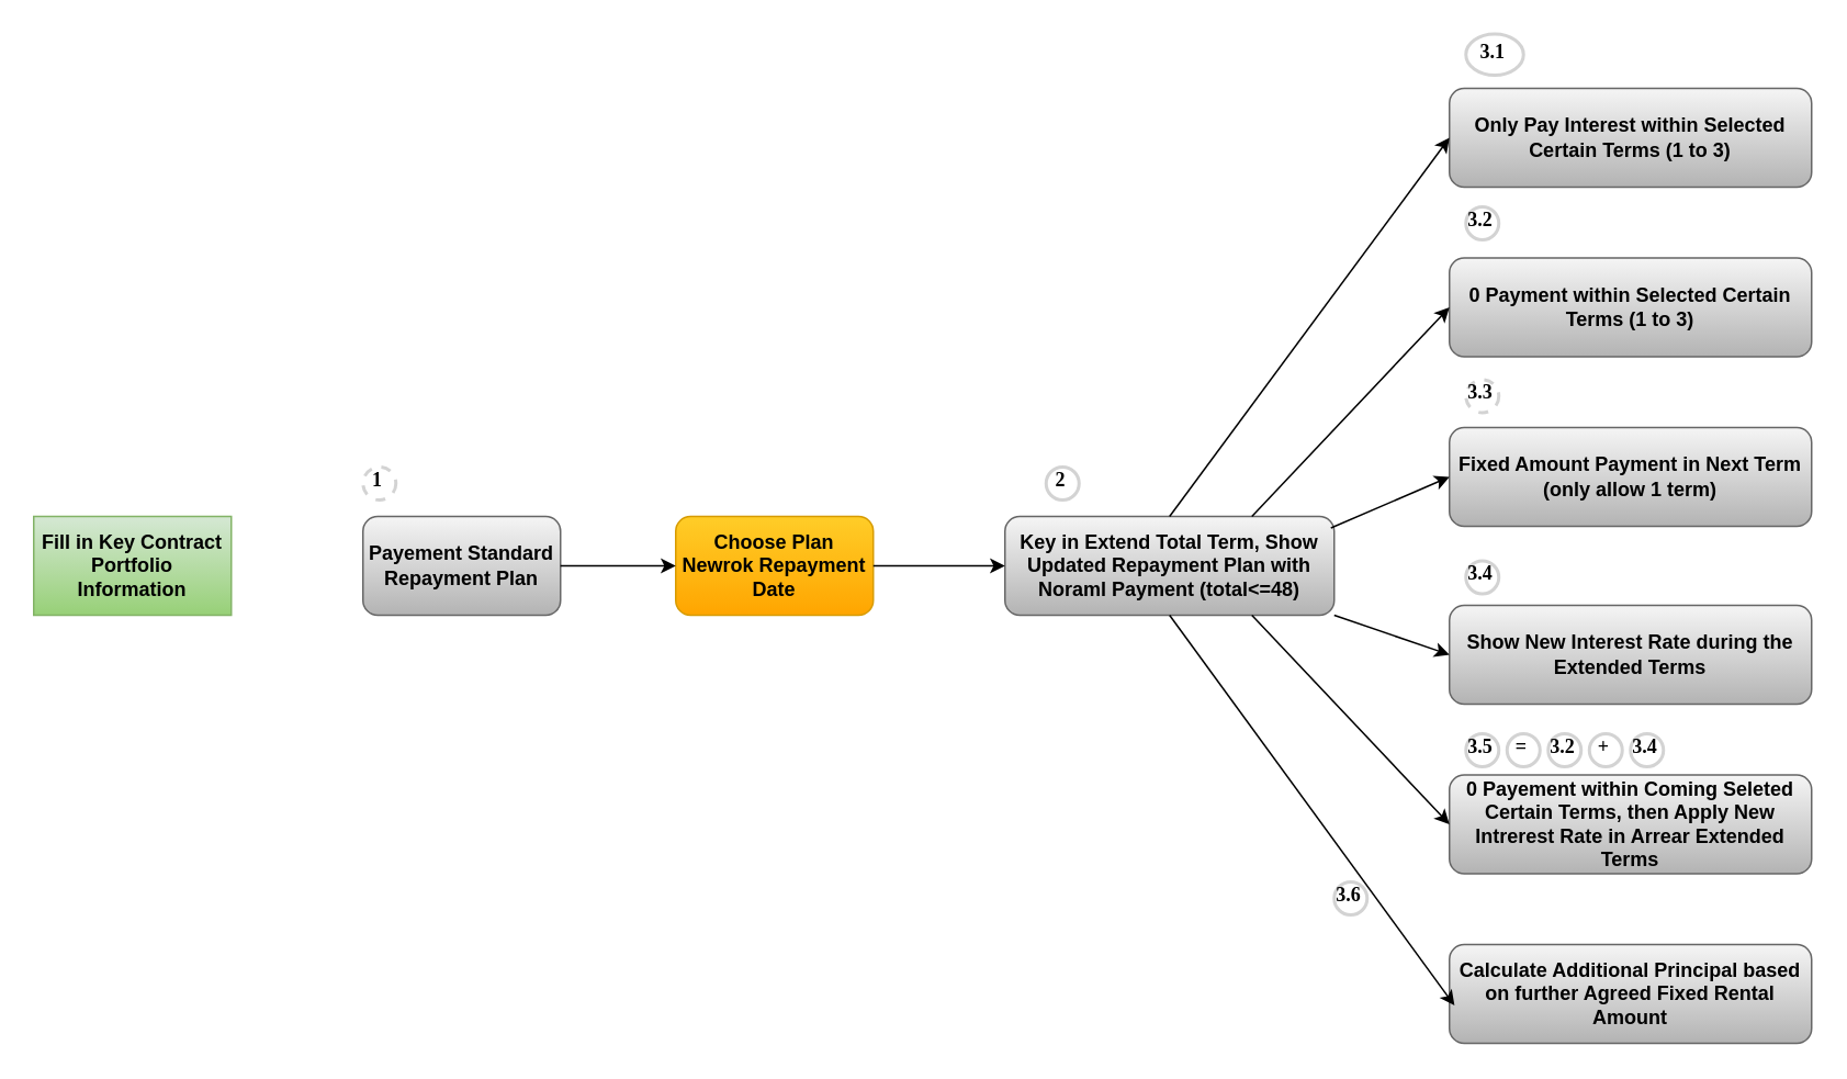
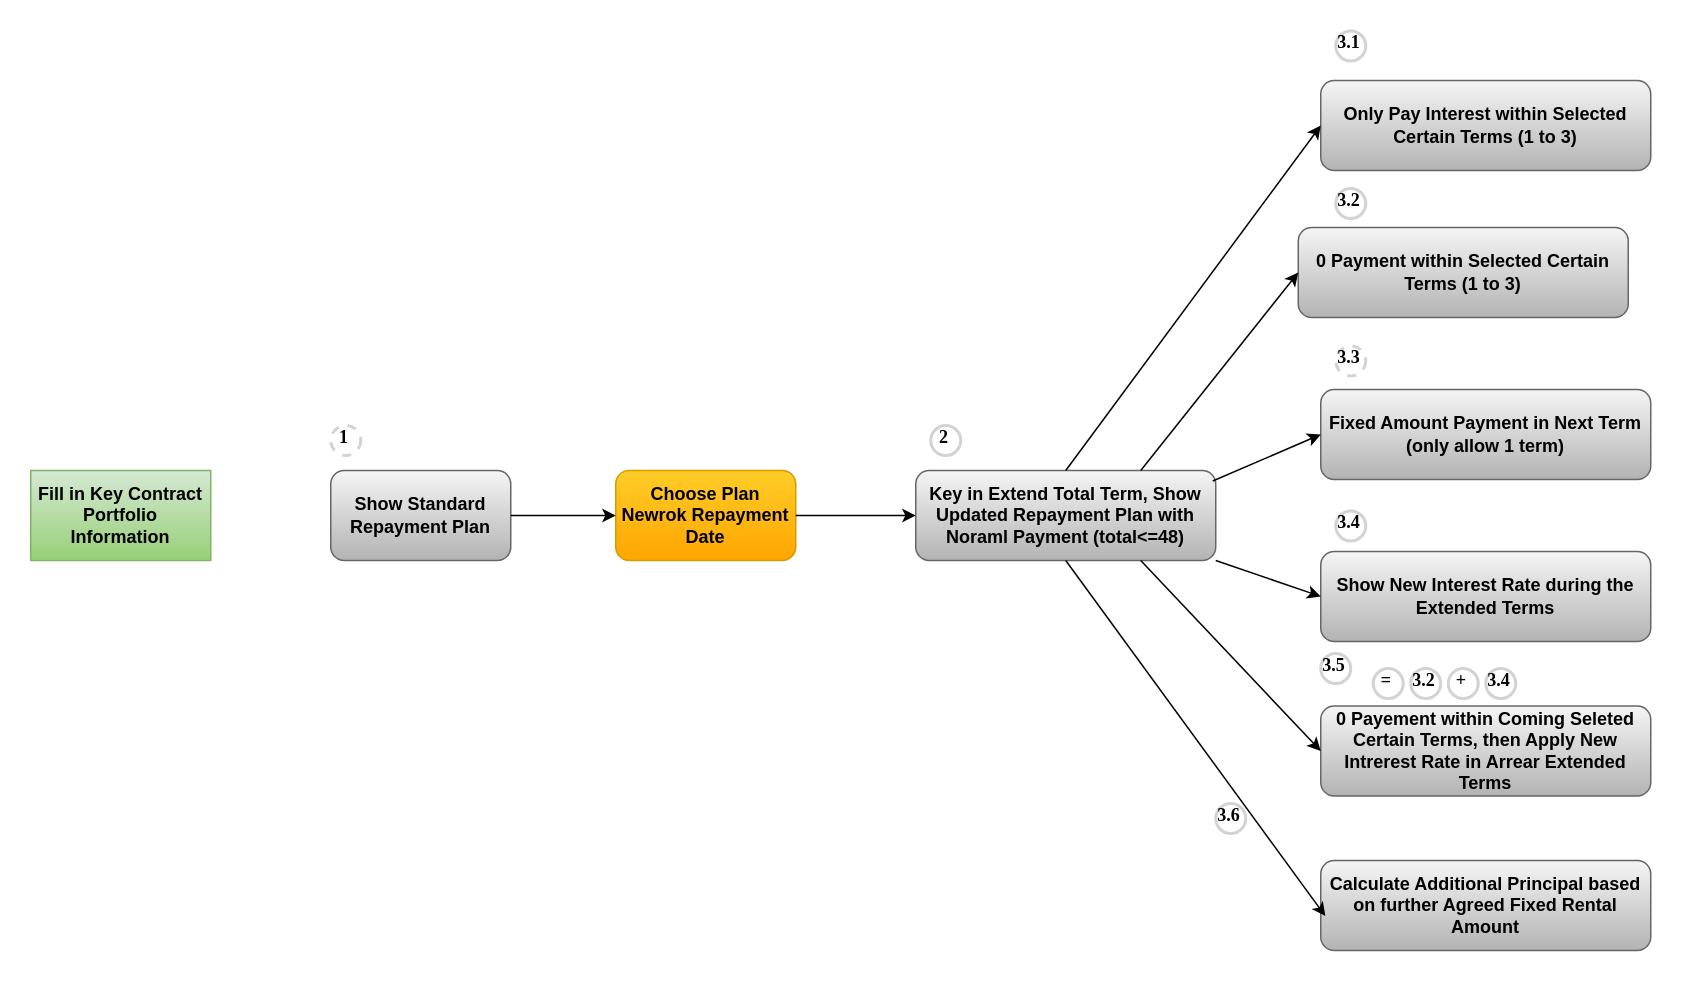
  <mxCell id="0" />
  <mxCell id="1" parent="0" />
  <mxCell id="2" value="Fill in Key Contract Portfolio Information" style="whiteSpace=wrap;html=1;fillColor=#d5e8d4;strokeColor=#82b366;gradientColor=#97d077;fontStyle=1;rounded=0;" vertex="1" parent="1"><mxGeometry x="20" y="313" width="120" height="60" as="geometry" /></mxCell>
- <mxCell id="3" value="Payement Standard Repayment Plan" style="rounded=1;whiteSpace=wrap;html=1;gradientColor=#b3b3b3;fillColor=#f5f5f5;strokeColor=#666666;fontStyle=1" vertex="1" parent="1"><mxGeometry x="220" y="313" width="120" height="60" as="geometry" /></mxCell>
+ <mxCell id="3" value="Show Standard Repayment Plan" style="rounded=1;whiteSpace=wrap;html=1;gradientColor=#b3b3b3;fillColor=#f5f5f5;strokeColor=#666666;fontStyle=1" vertex="1" parent="1"><mxGeometry x="220" y="313" width="120" height="60" as="geometry" /></mxCell>
  <mxCell id="4" value="1" style="ellipse;whiteSpace=wrap;html=1;aspect=fixed;strokeWidth=2;fontFamily=Tahoma;spacingBottom=4;spacingRight=2;strokeColor=#d3d3d3;fontStyle=1;dashed=1;" vertex="1" parent="1"><mxGeometry x="220" y="283" width="20" height="20" as="geometry" /></mxCell>
  <mxCell id="5" value="Choose Plan Newrok Repayment Date" style="rounded=1;whiteSpace=wrap;html=1;fillColor=#ffcd28;strokeColor=#d79b00;gradientColor=#ffa500;fontStyle=1" vertex="1" parent="1"><mxGeometry x="410" y="313" width="120" height="60" as="geometry" /></mxCell>
  <mxCell id="6" value="" style="endArrow=classic;html=1;entryX=0;entryY=0.5;entryDx=0;entryDy=0;fontStyle=1" edge="1" parent="1" target="5"><mxGeometry width="50" height="50" relative="1" as="geometry"><mxPoint x="340" y="343" as="sourcePoint" /><mxPoint x="230" y="353" as="targetPoint" /></mxGeometry></mxCell>
  <mxCell id="7" value="Key in Extend Total Term, Show Updated Repayment Plan with Noraml Payment (total&amp;lt;=48)" style="rounded=1;whiteSpace=wrap;html=1;gradientColor=#b3b3b3;fillColor=#f5f5f5;strokeColor=#666666;fontStyle=1" vertex="1" parent="1"><mxGeometry x="610" y="313" width="200" height="60" as="geometry" /></mxCell>
  <mxCell id="8" value="" style="endArrow=classic;html=1;fontStyle=1" edge="1" parent="1" source="5" target="7"><mxGeometry width="50" height="50" relative="1" as="geometry"><mxPoint x="160" y="363" as="sourcePoint" /><mxPoint x="240" y="363" as="targetPoint" /></mxGeometry></mxCell>
- <mxCell id="9" value="2" style="ellipse;whiteSpace=wrap;html=1;aspect=fixed;strokeWidth=2;fontFamily=Tahoma;spacingBottom=4;spacingRight=2;strokeColor=#d3d3d3;fontStyle=1" vertex="1" parent="1"><mxGeometry x="635" y="283" width="20" height="20" as="geometry" /></mxCell>
+ <mxCell id="9" value="2" style="ellipse;whiteSpace=wrap;html=1;aspect=fixed;strokeWidth=2;fontFamily=Tahoma;spacingBottom=4;spacingRight=2;strokeColor=#d3d3d3;fontStyle=1" vertex="1" parent="1"><mxGeometry x="620" y="283" width="20" height="20" as="geometry" /></mxCell>
  <mxCell id="10" value="Only Pay Interest within Selected Certain Terms (1 to 3)" style="rounded=1;whiteSpace=wrap;html=1;gradientColor=#b3b3b3;fillColor=#f5f5f5;strokeColor=#666666;fontStyle=1" vertex="1" parent="1"><mxGeometry x="880" y="53" width="220.0" height="60" as="geometry" /></mxCell>
- <mxCell id="11" value="0 Payment within Selected Certain Terms (1 to 3)" style="rounded=1;whiteSpace=wrap;html=1;gradientColor=#b3b3b3;fillColor=#f5f5f5;strokeColor=#666666;fontStyle=1" vertex="1" parent="1"><mxGeometry x="880" y="156" width="220.0" height="60" as="geometry" /></mxCell>
+ <mxCell id="11" value="0 Payment within Selected Certain Terms (1 to 3)" style="rounded=1;whiteSpace=wrap;html=1;gradientColor=#b3b3b3;fillColor=#f5f5f5;strokeColor=#666666;fontStyle=1" vertex="1" parent="1"><mxGeometry x="865" y="151" width="220.0" height="60" as="geometry" /></mxCell>
  <mxCell id="12" value="Fixed Amount Payment in Next Term (only allow 1 term)" style="rounded=1;whiteSpace=wrap;html=1;gradientColor=#b3b3b3;fillColor=#f5f5f5;strokeColor=#666666;fontStyle=1" vertex="1" parent="1"><mxGeometry x="880" y="259" width="220.0" height="60" as="geometry" /></mxCell>
  <mxCell id="13" value="Calculate Additional Principal based on further Agreed Fixed Rental Amount" style="rounded=1;whiteSpace=wrap;html=1;gradientColor=#b3b3b3;fillColor=#f5f5f5;strokeColor=#666666;fontStyle=1" vertex="1" parent="1"><mxGeometry x="880" y="573" width="220.0" height="60" as="geometry" /></mxCell>
  <mxCell id="14" value="0 Payement within Coming Seleted Certain Terms, then Apply New Intrerest Rate in Arrear Extended Terms" style="rounded=1;whiteSpace=wrap;html=1;gradientColor=#b3b3b3;fillColor=#f5f5f5;strokeColor=#666666;fontStyle=1" vertex="1" parent="1"><mxGeometry x="880" y="470" width="220.0" height="60" as="geometry" /></mxCell>
  <mxCell id="15" value="Show New Interest Rate during the Extended Terms" style="rounded=1;whiteSpace=wrap;html=1;gradientColor=#b3b3b3;fillColor=#f5f5f5;strokeColor=#666666;fontStyle=1" vertex="1" parent="1"><mxGeometry x="880" y="367" width="220.0" height="60" as="geometry" /></mxCell>
- <mxCell id="16" value="3.1" style="ellipse;whiteSpace=wrap;html=1;aspect=fixed;strokeWidth=2;fontFamily=Tahoma;spacingBottom=4;spacingRight=2;strokeColor=#d3d3d3;fontStyle=1" vertex="1" parent="1"><mxGeometry x="890" y="20" width="35" height="25" as="geometry" /></mxCell>
+ <mxCell id="16" value="3.1" style="ellipse;whiteSpace=wrap;html=1;aspect=fixed;strokeWidth=2;fontFamily=Tahoma;spacingBottom=4;spacingRight=2;strokeColor=#d3d3d3;fontStyle=1" vertex="1" parent="1"><mxGeometry x="890" y="20" width="20" height="20" as="geometry" /></mxCell>
  <mxCell id="17" value="3.2" style="ellipse;whiteSpace=wrap;html=1;aspect=fixed;strokeWidth=2;fontFamily=Tahoma;spacingBottom=4;spacingRight=2;strokeColor=#d3d3d3;fontStyle=1" vertex="1" parent="1"><mxGeometry x="890" y="125" width="20" height="20" as="geometry" /></mxCell>
  <mxCell id="18" value="3.3" style="ellipse;whiteSpace=wrap;html=1;aspect=fixed;strokeWidth=2;fontFamily=Tahoma;spacingBottom=4;spacingRight=2;strokeColor=#d3d3d3;fontStyle=1;dashed=1;" vertex="1" parent="1"><mxGeometry x="890" y="230" width="20" height="20" as="geometry" /></mxCell>
  <mxCell id="19" value="3.4" style="ellipse;whiteSpace=wrap;html=1;aspect=fixed;strokeWidth=2;fontFamily=Tahoma;spacingBottom=4;spacingRight=2;strokeColor=#d3d3d3;fontStyle=1" vertex="1" parent="1"><mxGeometry x="890" y="340" width="20" height="20" as="geometry" /></mxCell>
- <mxCell id="20" value="3.5" style="ellipse;whiteSpace=wrap;html=1;aspect=fixed;strokeWidth=2;fontFamily=Tahoma;spacingBottom=4;spacingRight=2;strokeColor=#d3d3d3;fontStyle=1" vertex="1" parent="1"><mxGeometry x="890" y="445" width="20" height="20" as="geometry" /></mxCell>
+ <mxCell id="20" value="3.5" style="ellipse;whiteSpace=wrap;html=1;aspect=fixed;strokeWidth=2;fontFamily=Tahoma;spacingBottom=4;spacingRight=2;strokeColor=#d3d3d3;fontStyle=1" vertex="1" parent="1"><mxGeometry x="880" y="435" width="20" height="20" as="geometry" /></mxCell>
  <mxCell id="21" value="3.6" style="ellipse;whiteSpace=wrap;html=1;aspect=fixed;strokeWidth=2;fontFamily=Tahoma;spacingBottom=4;spacingRight=2;strokeColor=#d3d3d3;fontStyle=1" vertex="1" parent="1"><mxGeometry x="810" y="535" width="20" height="20" as="geometry" /></mxCell>
  <mxCell id="22" value="" style="endArrow=classic;html=1;entryX=0;entryY=0.5;entryDx=0;entryDy=0;exitX=0.5;exitY=0;exitDx=0;exitDy=0;fontStyle=1" edge="1" parent="1" source="7" target="10"><mxGeometry width="50" height="50" relative="1" as="geometry"><mxPoint x="540" y="353" as="sourcePoint" /><mxPoint x="620" y="353" as="targetPoint" /></mxGeometry></mxCell>
  <mxCell id="23" value="" style="endArrow=classic;html=1;entryX=0;entryY=0.5;entryDx=0;entryDy=0;exitX=0.75;exitY=0;exitDx=0;exitDy=0;fontStyle=1" edge="1" parent="1" source="7" target="11"><mxGeometry width="50" height="50" relative="1" as="geometry"><mxPoint x="550" y="363" as="sourcePoint" /><mxPoint x="630" y="363" as="targetPoint" /></mxGeometry></mxCell>
  <mxCell id="24" value="" style="endArrow=classic;html=1;entryX=0;entryY=0.5;entryDx=0;entryDy=0;exitX=0.99;exitY=0.117;exitDx=0;exitDy=0;exitPerimeter=0;fontStyle=1" edge="1" parent="1" source="7" target="12"><mxGeometry width="50" height="50" relative="1" as="geometry"><mxPoint x="560" y="373" as="sourcePoint" /><mxPoint x="640" y="373" as="targetPoint" /></mxGeometry></mxCell>
  <mxCell id="25" value="" style="endArrow=classic;html=1;entryX=0;entryY=0.5;entryDx=0;entryDy=0;exitX=1;exitY=1;exitDx=0;exitDy=0;fontStyle=1" edge="1" parent="1" source="7" target="15"><mxGeometry width="50" height="50" relative="1" as="geometry"><mxPoint x="570" y="383" as="sourcePoint" /><mxPoint x="650" y="383" as="targetPoint" /></mxGeometry></mxCell>
  <mxCell id="26" value="" style="endArrow=classic;html=1;entryX=0;entryY=0.5;entryDx=0;entryDy=0;exitX=0.75;exitY=1;exitDx=0;exitDy=0;fontStyle=1" edge="1" parent="1" source="7" target="14"><mxGeometry width="50" height="50" relative="1" as="geometry"><mxPoint x="580" y="393" as="sourcePoint" /><mxPoint x="660" y="393" as="targetPoint" /></mxGeometry></mxCell>
  <mxCell id="27" value="" style="endArrow=classic;html=1;entryX=0.014;entryY=0.617;entryDx=0;entryDy=0;entryPerimeter=0;exitX=0.5;exitY=1;exitDx=0;exitDy=0;fontStyle=1" edge="1" parent="1" source="7" target="13"><mxGeometry width="50" height="50" relative="1" as="geometry"><mxPoint x="590" y="403" as="sourcePoint" /><mxPoint x="670" y="403" as="targetPoint" /></mxGeometry></mxCell>
  <mxCell id="28" value="3.2" style="ellipse;whiteSpace=wrap;html=1;aspect=fixed;strokeWidth=2;fontFamily=Tahoma;spacingBottom=4;spacingRight=2;strokeColor=#d3d3d3;fontStyle=1" vertex="1" parent="1"><mxGeometry x="940" y="445" width="20" height="20" as="geometry" /></mxCell>
  <mxCell id="29" value="3.4" style="ellipse;whiteSpace=wrap;html=1;aspect=fixed;strokeWidth=2;fontFamily=Tahoma;spacingBottom=4;spacingRight=2;strokeColor=#d3d3d3;fontStyle=1" vertex="1" parent="1"><mxGeometry x="990" y="445" width="20" height="20" as="geometry" /></mxCell>
  <mxCell id="30" value="=" style="ellipse;whiteSpace=wrap;html=1;aspect=fixed;strokeWidth=2;fontFamily=Tahoma;spacingBottom=4;spacingRight=2;strokeColor=#d3d3d3;fontStyle=1" vertex="1" parent="1"><mxGeometry x="915" y="445" width="20" height="20" as="geometry" /></mxCell>
  <mxCell id="31" value="+" style="ellipse;whiteSpace=wrap;html=1;aspect=fixed;strokeWidth=2;fontFamily=Tahoma;spacingBottom=4;spacingRight=2;strokeColor=#d3d3d3;fontStyle=1" vertex="1" parent="1"><mxGeometry x="965" y="445" width="20" height="20" as="geometry" /></mxCell>
